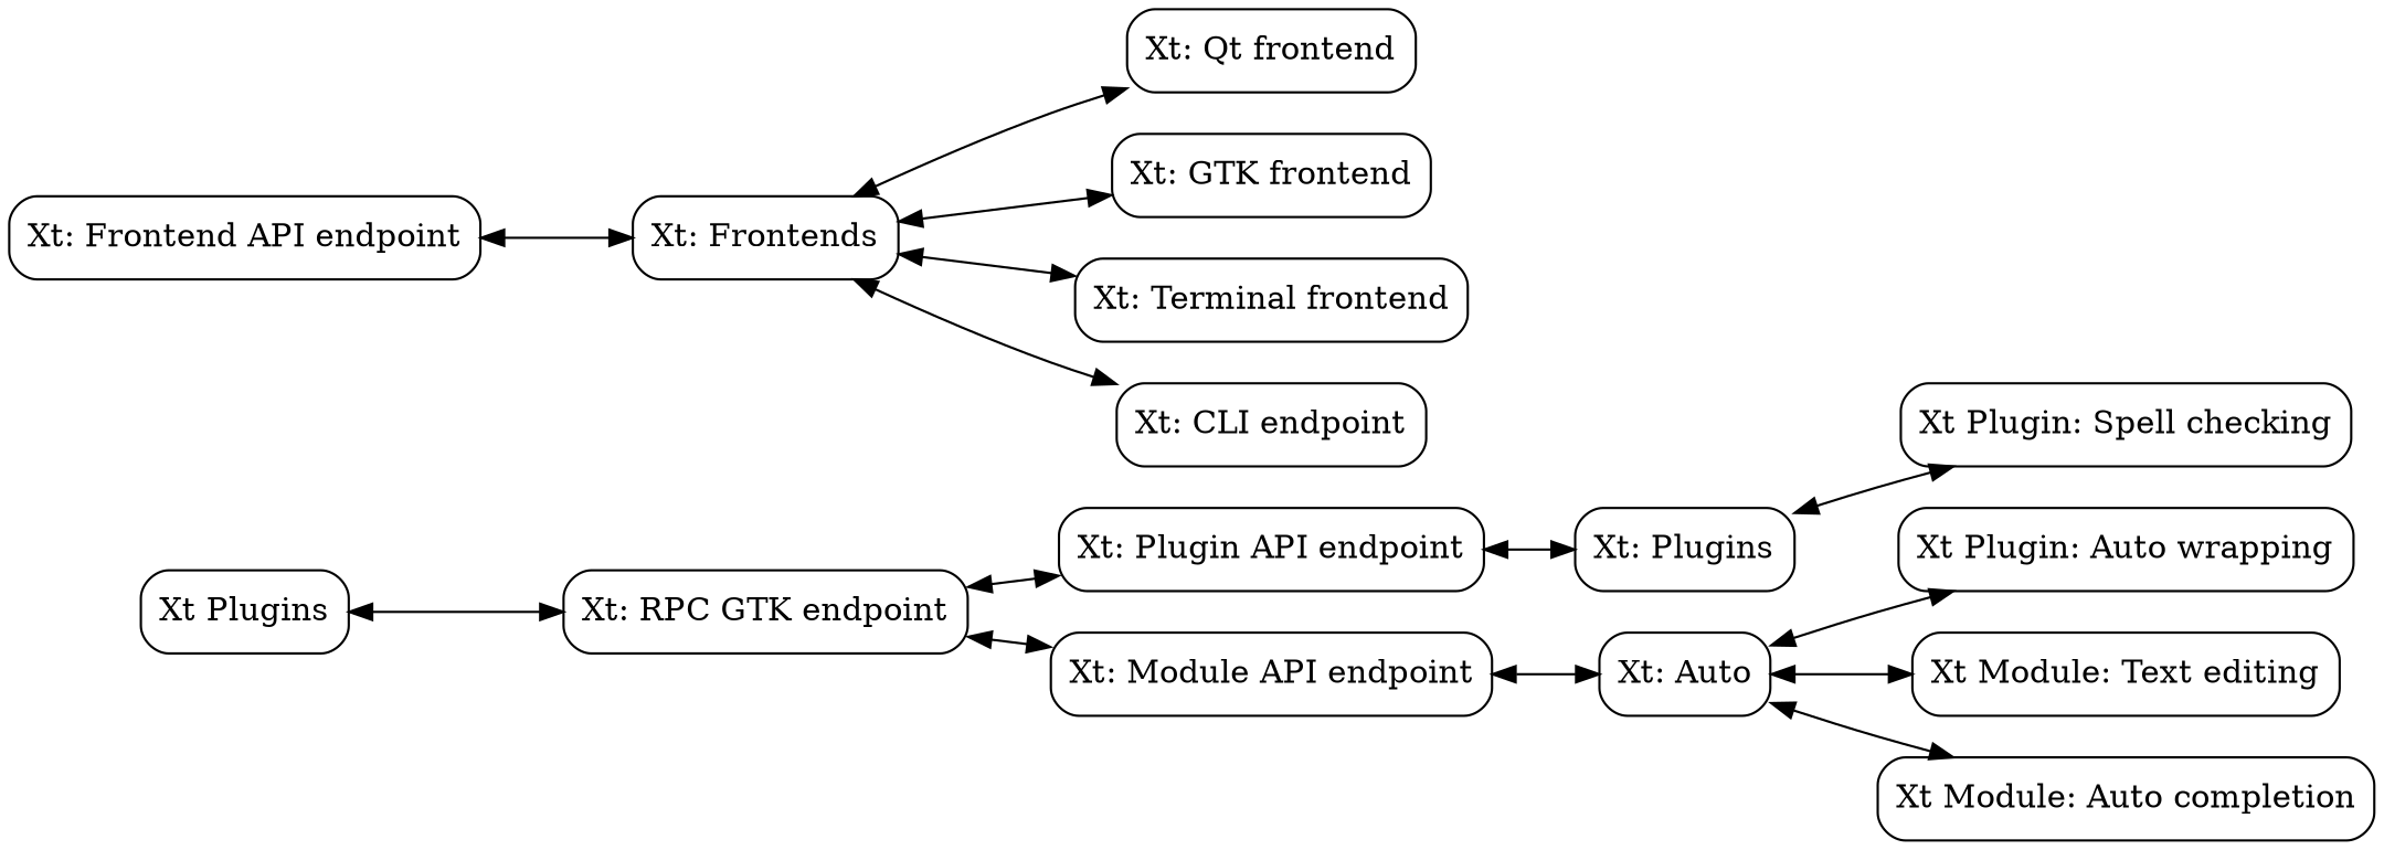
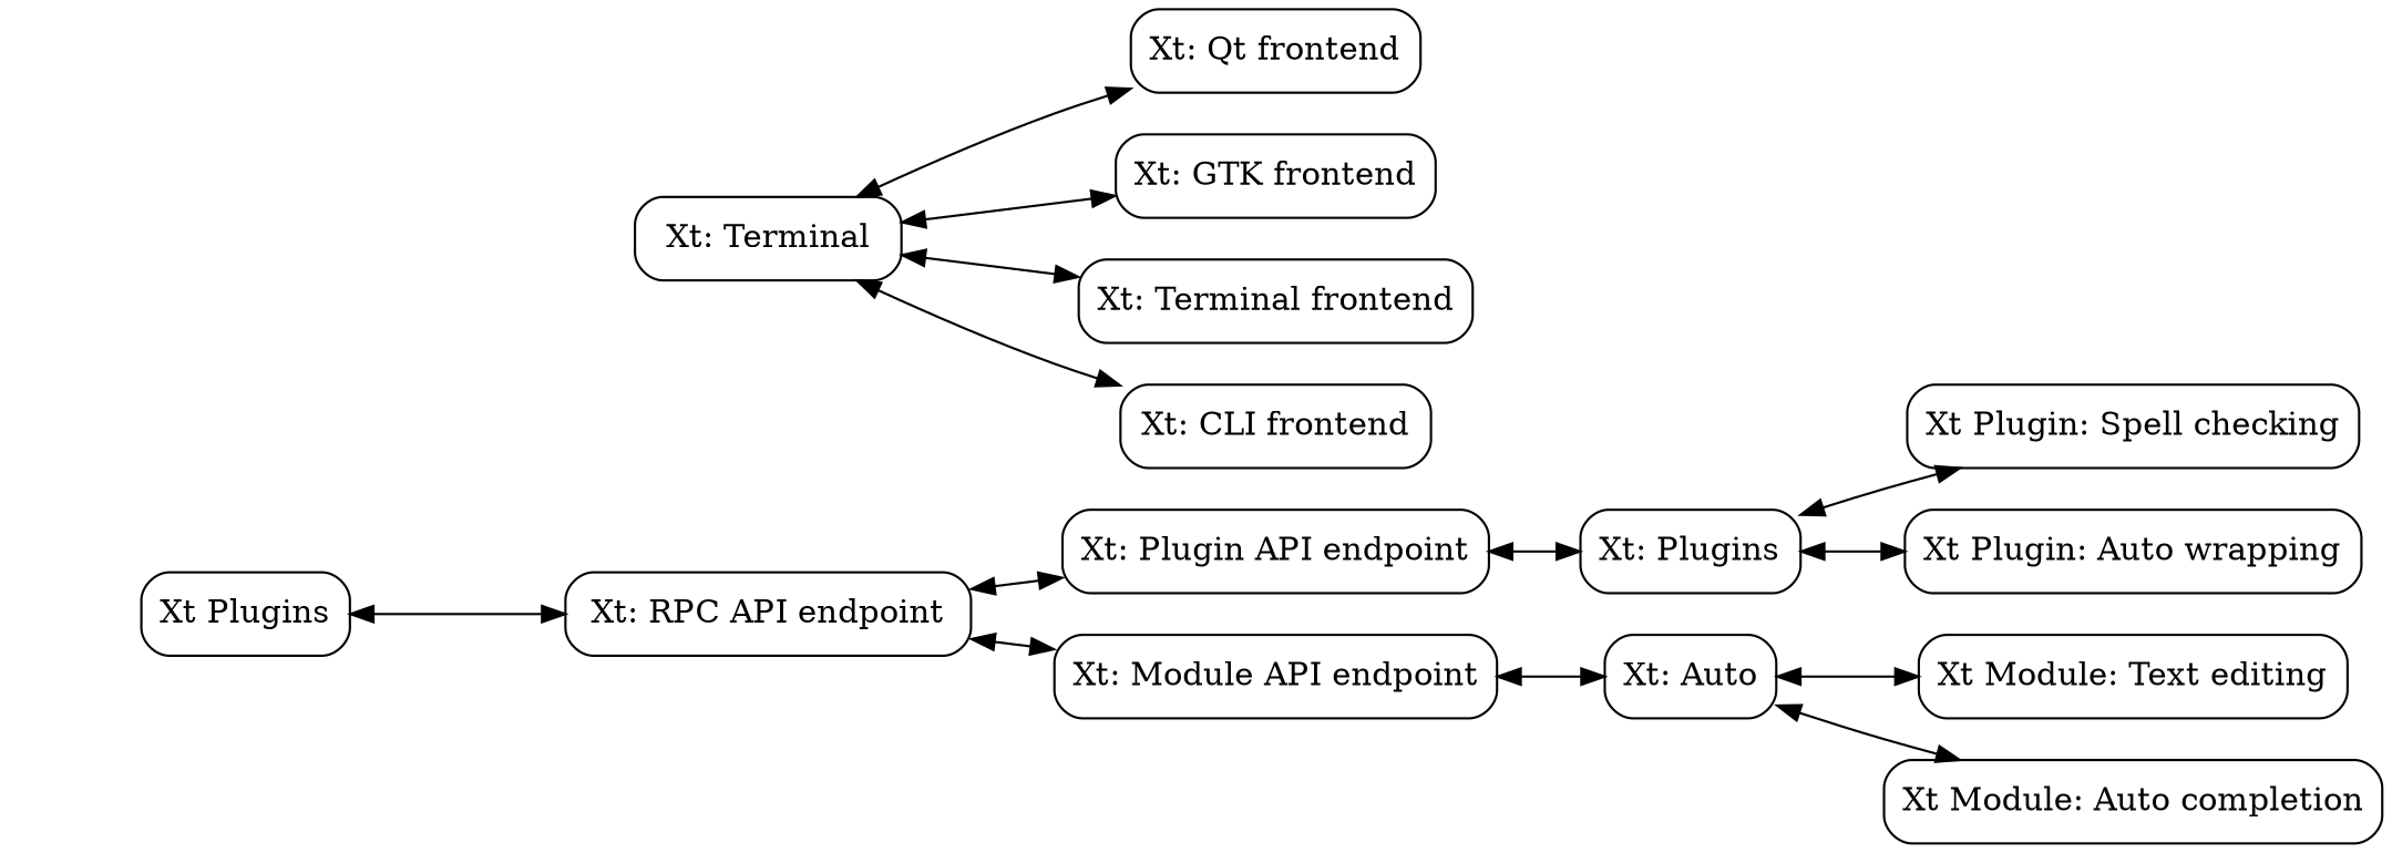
  digraph {
    rankdir=LR
    node [shape=box style=rounded]
    edge [dir=both]
    n1 [label="Xt Plugins"]
-   n2 [label="Xt: RPC GTK endpoint"]
+   n2 [label="Xt: RPC API endpoint"]
    n3 [label="Xt: Plugin API endpoint"]
    n4 [label="Xt: Module API endpoint"]
-   n5 [label="Xt: Frontend API endpoint"]
-   n6 [label="Xt: Frontends"]
+   n6 [label="Xt: Terminal"]
    n7 [label="Xt: Plugins"]
    n8 [label="Xt: Auto"]
    n9 [label="Xt: Qt frontend"]
    n10 [label="Xt: GTK frontend"]
    n11 [label="Xt: Terminal frontend"]
-   n12 [label="Xt: CLI endpoint"]
+   n12 [label="Xt: CLI frontend"]
    n13 [label="Xt Plugin: Spell checking"]
    n14 [label="Xt Plugin: Auto wrapping"]
    n15 [label="Xt Module: Text editing"]
    n16 [label="Xt Module: Auto completion"]
    n1 -> n2
    n2 -> n3
    n2 -> n4
    n3 -> n7
    n4 -> n8
-   n5 -> n6
    n6 -> n9
    n6 -> n10
    n6 -> n11
    n6 -> n12
    n7 -> n13
-   n8 -> n14
+   n7 -> n14
    n8 -> n15
    n8 -> n16
  }
